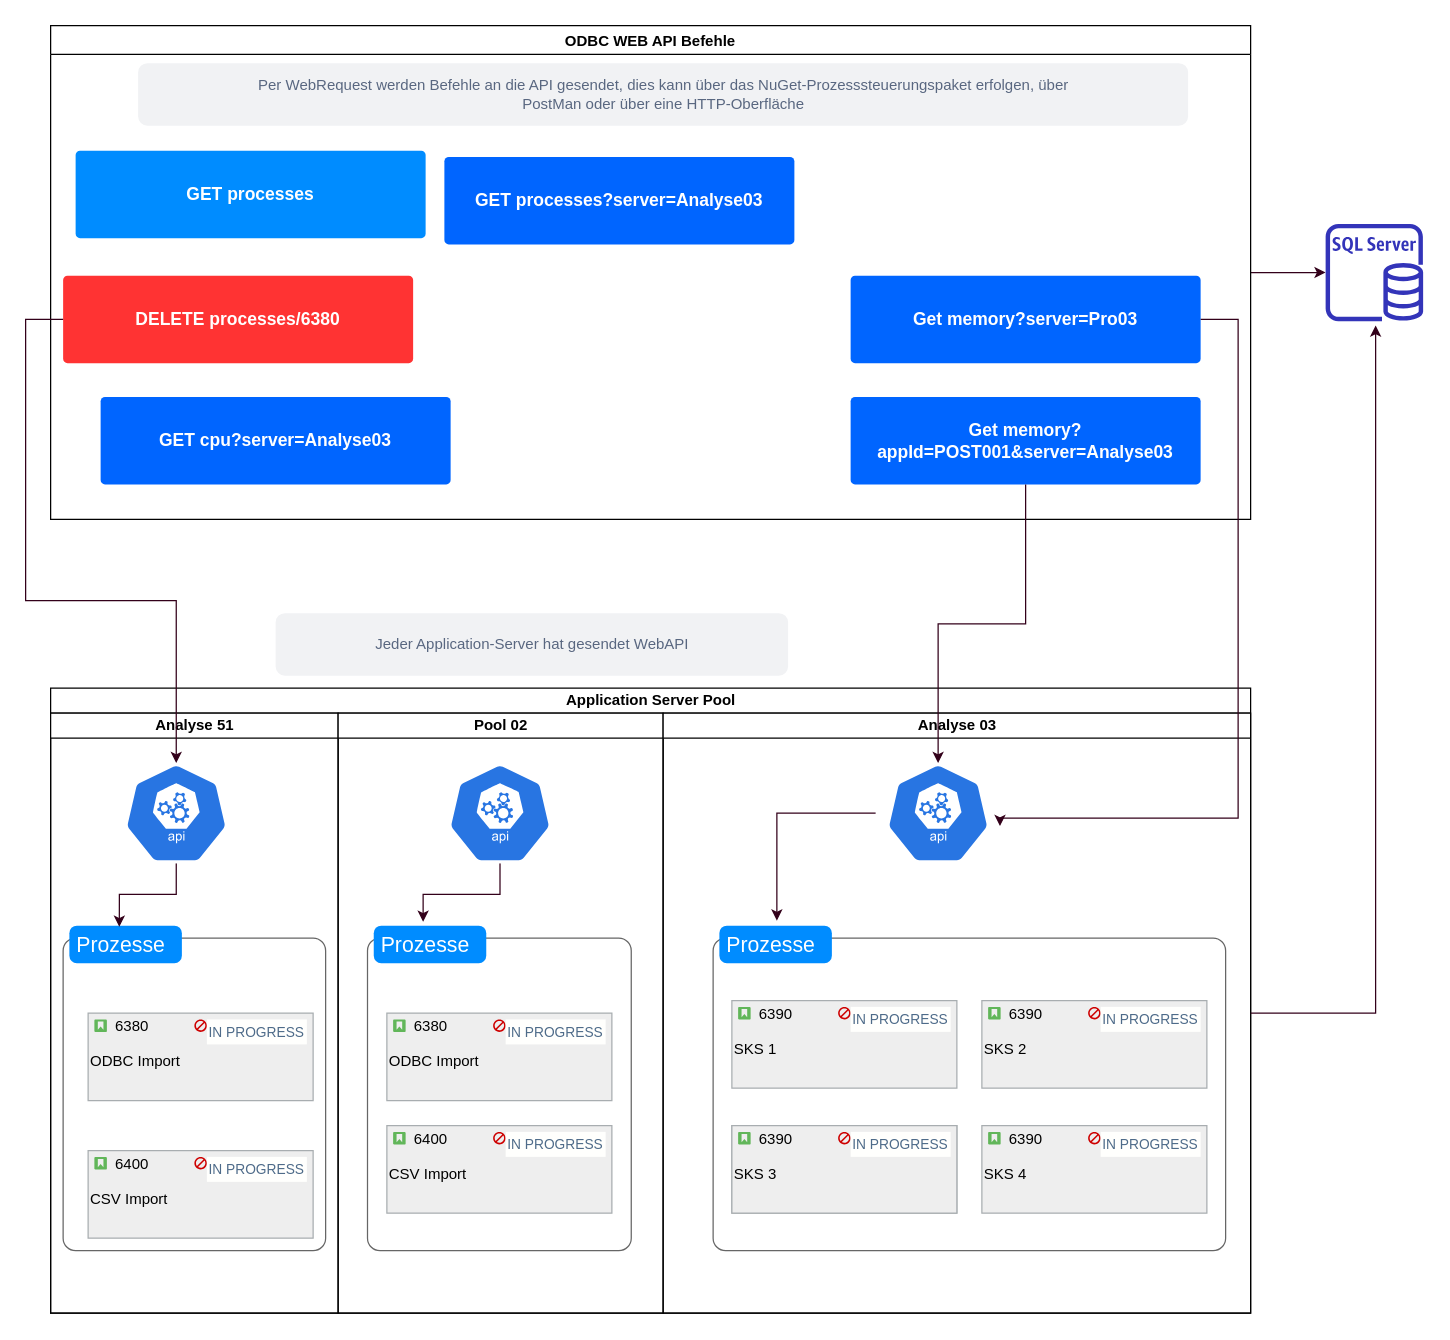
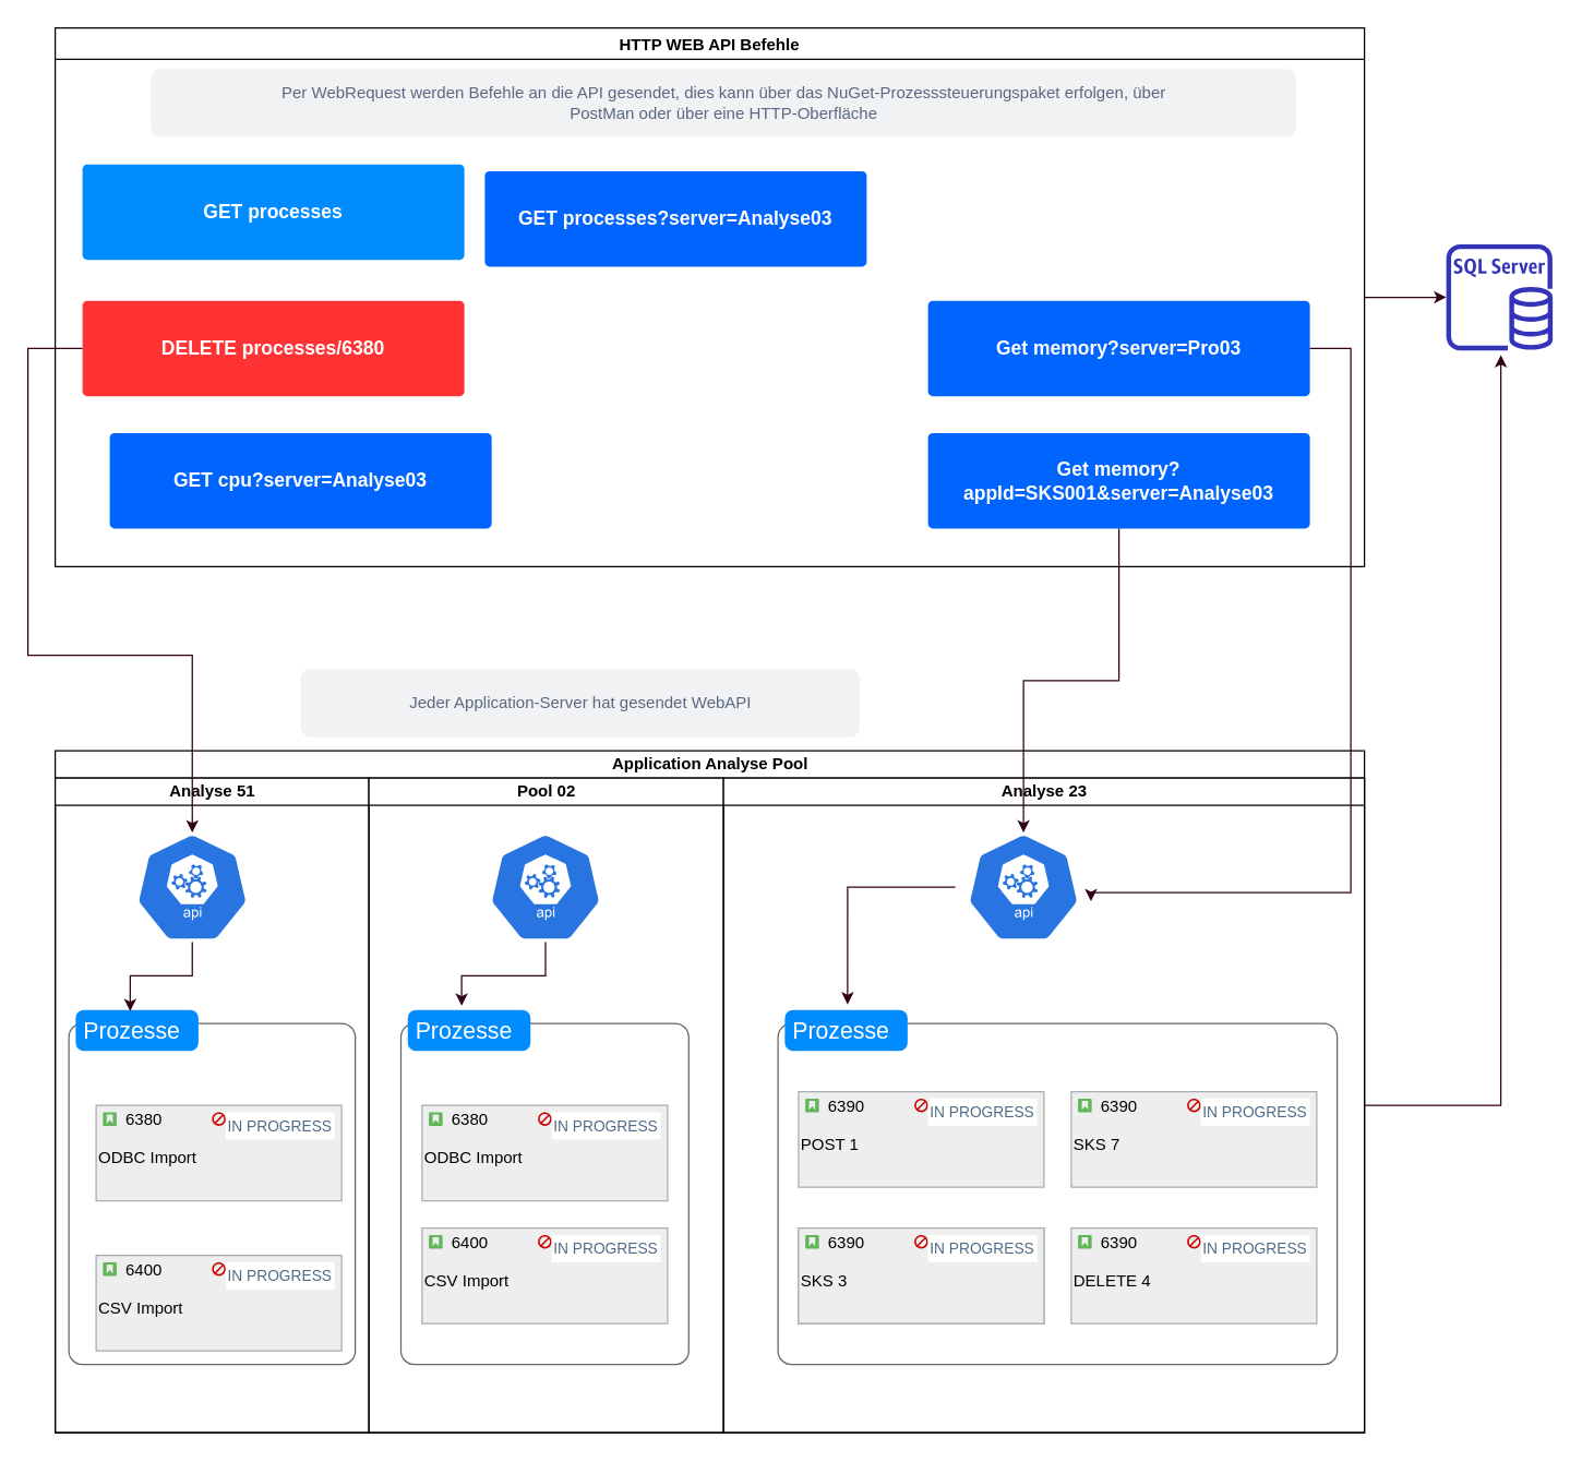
  <mxCell id="0" />
  <mxCell id="1" parent="0" />
  <mxCell id="2" value="" style="edgeStyle=orthogonalEdgeStyle;rounded=0;orthogonalLoop=1;jettySize=auto;html=1;strokeColor=#33001A;" edge="1" parent="1" source="3" target="46"><mxGeometry relative="1" as="geometry" /></mxCell>
- <mxCell id="3" value="ODBC WEB API Befehle" style="swimlane;" vertex="1" parent="1"><mxGeometry x="40" y="20" width="960" height="395" as="geometry" /></mxCell>
+ <mxCell id="3" value="HTTP WEB API Befehle" style="swimlane;" vertex="1" parent="1"><mxGeometry x="40" y="20" width="960" height="395" as="geometry" /></mxCell>
  <mxCell id="4" value="GET processes" style="rounded=1;arcSize=5;fillColor=#008cff;strokeColor=none;fontColor=#ffffff;align=center;verticalAlign=middle;whiteSpace=wrap;fontSize=14;fontStyle=1;html=1;" vertex="1" parent="3"><mxGeometry x="20" y="100" width="280" height="70" as="geometry" /></mxCell>
- <mxCell id="5" value="DELETE processes/6380" style="rounded=1;arcSize=5;fillColor=#FF3333;strokeColor=none;fontColor=#ffffff;align=center;verticalAlign=middle;whiteSpace=wrap;fontSize=14;fontStyle=1;html=1" vertex="1" parent="3"><mxGeometry x="10" y="200" width="280" height="70" as="geometry" /></mxCell>
+ <mxCell id="5" value="DELETE processes/6380" style="rounded=1;arcSize=5;fillColor=#FF3333;strokeColor=none;fontColor=#ffffff;align=center;verticalAlign=middle;whiteSpace=wrap;fontSize=14;fontStyle=1;html=1" vertex="1" parent="3"><mxGeometry x="20" y="200" width="280" height="70" as="geometry" /></mxCell>
  <mxCell id="6" value="GET processes?server=Analyse03" style="rounded=1;arcSize=5;fillColor=#0065FF;strokeColor=none;fontColor=#ffffff;align=center;verticalAlign=middle;whiteSpace=wrap;fontSize=14;fontStyle=1;html=1" vertex="1" parent="3"><mxGeometry x="315" y="105" width="280" height="70" as="geometry" /></mxCell>
  <mxCell id="7" value="POST processes?appId=SKS001&amp;amp;server=Analyse03" style="rounded=1;arcSize=5;fillColor=#ffffff;strokeColor=none;fontColor=#ffffff;align=center;verticalAlign=middle;whiteSpace=wrap;fontSize=14;fontStyle=1;html=1;" vertex="1" parent="3"><mxGeometry x="640" y="100" width="280" height="70" as="geometry" /></mxCell>
  <mxCell id="8" value="Get memory?server=Pro03" style="rounded=1;arcSize=5;fillColor=#0065FF;strokeColor=none;fontColor=#ffffff;align=center;verticalAlign=middle;whiteSpace=wrap;fontSize=14;fontStyle=1;html=1" vertex="1" parent="3"><mxGeometry x="640" y="200" width="280" height="70" as="geometry" /></mxCell>
  <mxCell id="9" value="GET cpu?server=Analyse03" style="rounded=1;arcSize=5;fillColor=#0065FF;strokeColor=none;fontColor=#ffffff;align=center;verticalAlign=middle;whiteSpace=wrap;fontSize=14;fontStyle=1;html=1" vertex="1" parent="3"><mxGeometry x="40" y="297" width="280" height="70" as="geometry" /></mxCell>
- <mxCell id="10" value="Get memory?appId=POST001&amp;amp;server=Analyse03" style="rounded=1;arcSize=5;fillColor=#0065FF;strokeColor=none;fontColor=#ffffff;align=center;verticalAlign=middle;whiteSpace=wrap;fontSize=14;fontStyle=1;html=1" vertex="1" parent="3"><mxGeometry x="640" y="297" width="280" height="70" as="geometry" /></mxCell>
+ <mxCell id="10" value="Get memory?appId=SKS001&amp;amp;server=Analyse03" style="rounded=1;arcSize=5;fillColor=#0065FF;strokeColor=none;fontColor=#ffffff;align=center;verticalAlign=middle;whiteSpace=wrap;fontSize=14;fontStyle=1;html=1" vertex="1" parent="3"><mxGeometry x="640" y="297" width="280" height="70" as="geometry" /></mxCell>
  <mxCell id="11" value="Per WebRequest werden Befehle an die API gesendet, dies kann über das NuGet-Prozesssteuerungspaket erfolgen, über &lt;br&gt;PostMan oder über eine HTTP-Oberfläche" style="rounded=1;align=center;fillColor=#F1F2F4;strokeColor=none;html=1;fontColor=#596780;fontSize=12" vertex="1" parent="3"><mxGeometry x="70" y="30" width="840" height="50" as="geometry" /></mxCell>
- <mxCell id="12" value="Application Server Pool" style="swimlane;html=1;childLayout=stackLayout;resizeParent=1;resizeParentMax=0;startSize=20;" vertex="1" parent="1"><mxGeometry x="40" y="550" width="960" height="500" as="geometry" /></mxCell>
+ <mxCell id="12" value="Application Analyse Pool" style="swimlane;html=1;childLayout=stackLayout;resizeParent=1;resizeParentMax=0;startSize=20;" vertex="1" parent="1"><mxGeometry x="40" y="550" width="960" height="500" as="geometry" /></mxCell>
  <mxCell id="13" value="Analyse 51" style="swimlane;html=1;startSize=20;" vertex="1" parent="12"><mxGeometry y="20" width="230" height="480" as="geometry" /></mxCell>
  <mxCell id="14" value="Pro" style="shape=mxgraph.mockup.containers.marginRect;rectMarginTop=10;strokeColor=#666666;strokeWidth=1;dashed=0;rounded=1;arcSize=5;recursiveResize=0;fillColor=#FFFFFF;" vertex="1" parent="13"><mxGeometry x="10" y="170" width="210" height="260" as="geometry" /></mxCell>
  <mxCell id="15" value="Prozesse" style="shape=rect;strokeColor=none;fillColor=#008cff;strokeWidth=1;dashed=0;rounded=1;arcSize=20;fontColor=#ffffff;fontSize=17;spacing=2;spacingTop=-2;align=left;autosize=1;spacingLeft=4;resizeWidth=0;resizeHeight=0;perimeter=none;" vertex="1" parent="14"><mxGeometry x="5" width="90" height="30" as="geometry" /></mxCell>
  <mxCell id="16" value="CSV Import" style="html=1;shadow=0;dashed=0;shape=mxgraph.atlassian.issue;issueType=story;issuePriority=blocker;issueStatus=inProgress;verticalAlign=top;align=left;whiteSpace=wrap;overflow=hidden;spacingTop=25;strokeColor=#A8ADB0;fillColor=#EEEEEE;fontSize=12;backgroundOutline=1;" vertex="1" parent="14"><mxGeometry x="20" y="180" width="180" height="70" as="geometry" /></mxCell>
  <mxCell id="17" value="6400" style="strokeColor=none;fillColor=none;part=1;resizable=0;align=left;autosize=1;points=[];deletable=0;connectable=0;" vertex="1" parent="16"><mxGeometry width="40" height="20" relative="1" as="geometry"><mxPoint x="20" as="offset" /></mxGeometry></mxCell>
  <mxCell id="18" value="ODBC Import" style="html=1;shadow=0;dashed=0;shape=mxgraph.atlassian.issue;issueType=story;issuePriority=blocker;issueStatus=inProgress;verticalAlign=top;align=left;whiteSpace=wrap;overflow=hidden;spacingTop=25;strokeColor=#A8ADB0;fillColor=#EEEEEE;fontSize=12;backgroundOutline=1;" vertex="1" parent="14"><mxGeometry x="20" y="70" width="180" height="70" as="geometry" /></mxCell>
  <mxCell id="19" value="6380" style="strokeColor=none;fillColor=none;part=1;resizable=0;align=left;autosize=1;points=[];deletable=0;connectable=0;" vertex="1" parent="18"><mxGeometry width="40" height="20" relative="1" as="geometry"><mxPoint x="20" as="offset" /></mxGeometry></mxCell>
  <mxCell id="20" style="edgeStyle=orthogonalEdgeStyle;rounded=0;orthogonalLoop=1;jettySize=auto;html=1;entryX=0.444;entryY=0.033;entryDx=0;entryDy=0;entryPerimeter=0;strokeColor=#33001A;" edge="1" parent="13" source="21" target="15"><mxGeometry relative="1" as="geometry" /></mxCell>
  <mxCell id="21" value="" style="html=1;dashed=0;whitespace=wrap;fillColor=#2875E2;strokeColor=#ffffff;points=[[0.005,0.63,0],[0.1,0.2,0],[0.9,0.2,0],[0.5,0,0],[0.995,0.63,0],[0.72,0.99,0],[0.5,1,0],[0.28,0.99,0]];shape=mxgraph.kubernetes.icon;prIcon=api" vertex="1" parent="13"><mxGeometry x="50.5" y="40" width="100" height="80" as="geometry" /></mxCell>
  <mxCell id="22" value="Pool 02" style="swimlane;html=1;startSize=20;" vertex="1" parent="12"><mxGeometry x="230" y="20" width="260" height="480" as="geometry" /></mxCell>
  <mxCell id="23" value="" style="shape=mxgraph.mockup.containers.marginRect;rectMarginTop=10;strokeColor=#666666;strokeWidth=1;dashed=0;rounded=1;arcSize=5;recursiveResize=0;fillColor=#FFFFFF;" vertex="1" parent="22"><mxGeometry x="23.5" y="170" width="211" height="260" as="geometry" /></mxCell>
  <mxCell id="24" value="Prozesse" style="shape=rect;strokeColor=none;fillColor=#008cff;strokeWidth=1;dashed=0;rounded=1;arcSize=20;fontColor=#ffffff;fontSize=17;spacing=2;spacingTop=-2;align=left;autosize=1;spacingLeft=4;resizeWidth=0;resizeHeight=0;perimeter=none;" vertex="1" parent="23"><mxGeometry x="5" width="90" height="30" as="geometry" /></mxCell>
  <mxCell id="25" value="CSV Import" style="html=1;shadow=0;dashed=0;shape=mxgraph.atlassian.issue;issueType=story;issuePriority=blocker;issueStatus=inProgress;verticalAlign=top;align=left;whiteSpace=wrap;overflow=hidden;spacingTop=25;strokeColor=#A8ADB0;fillColor=#EEEEEE;fontSize=12;backgroundOutline=1;" vertex="1" parent="23"><mxGeometry x="15.5" y="160" width="180" height="70" as="geometry" /></mxCell>
  <mxCell id="26" value="6400" style="strokeColor=none;fillColor=none;part=1;resizable=0;align=left;autosize=1;points=[];deletable=0;connectable=0;" vertex="1" parent="25"><mxGeometry width="40" height="20" relative="1" as="geometry"><mxPoint x="20" as="offset" /></mxGeometry></mxCell>
  <mxCell id="27" value="ODBC Import" style="html=1;shadow=0;dashed=0;shape=mxgraph.atlassian.issue;issueType=story;issuePriority=blocker;issueStatus=inProgress;verticalAlign=top;align=left;whiteSpace=wrap;overflow=hidden;spacingTop=25;strokeColor=#A8ADB0;fillColor=#EEEEEE;fontSize=12;backgroundOutline=1;" vertex="1" parent="23"><mxGeometry x="15.5" y="70" width="180" height="70" as="geometry" /></mxCell>
  <mxCell id="28" value="6380" style="strokeColor=none;fillColor=none;part=1;resizable=0;align=left;autosize=1;points=[];deletable=0;connectable=0;" vertex="1" parent="27"><mxGeometry width="40" height="20" relative="1" as="geometry"><mxPoint x="20" as="offset" /></mxGeometry></mxCell>
  <mxCell id="29" style="edgeStyle=orthogonalEdgeStyle;rounded=0;orthogonalLoop=1;jettySize=auto;html=1;entryX=0.439;entryY=-0.1;entryDx=0;entryDy=0;entryPerimeter=0;strokeColor=#33001A;" edge="1" parent="22" source="30" target="24"><mxGeometry relative="1" as="geometry" /></mxCell>
  <mxCell id="30" value="" style="html=1;dashed=0;whitespace=wrap;fillColor=#2875E2;strokeColor=#ffffff;points=[[0.005,0.63,0],[0.1,0.2,0],[0.9,0.2,0],[0.5,0,0],[0.995,0.63,0],[0.72,0.99,0],[0.5,1,0],[0.28,0.99,0]];shape=mxgraph.kubernetes.icon;prIcon=api" vertex="1" parent="22"><mxGeometry x="79" y="40" width="101" height="80" as="geometry" /></mxCell>
- <mxCell id="31" value="Analyse 03" style="swimlane;html=1;startSize=20;" vertex="1" parent="12"><mxGeometry x="490" y="20" width="470" height="480" as="geometry" /></mxCell>
+ <mxCell id="31" value="Analyse 23" style="swimlane;html=1;startSize=20;" vertex="1" parent="12"><mxGeometry x="490" y="20" width="470" height="480" as="geometry" /></mxCell>
  <mxCell id="32" style="edgeStyle=orthogonalEdgeStyle;rounded=0;orthogonalLoop=1;jettySize=auto;html=1;entryX=0.511;entryY=-0.133;entryDx=0;entryDy=0;entryPerimeter=0;strokeColor=#33001A;" edge="1" parent="31" source="33" target="35"><mxGeometry relative="1" as="geometry" /></mxCell>
  <mxCell id="33" value="" style="html=1;dashed=0;whitespace=wrap;fillColor=#2875E2;strokeColor=#ffffff;points=[[0.005,0.63,0],[0.1,0.2,0],[0.9,0.2,0],[0.5,0,0],[0.995,0.63,0],[0.72,0.99,0],[0.5,1,0],[0.28,0.99,0]];shape=mxgraph.kubernetes.icon;prIcon=api" vertex="1" parent="31"><mxGeometry x="170" y="40" width="100" height="80" as="geometry" /></mxCell>
  <mxCell id="34" value="" style="shape=mxgraph.mockup.containers.marginRect;rectMarginTop=10;strokeColor=#666666;strokeWidth=1;dashed=0;rounded=1;arcSize=5;recursiveResize=0;fillColor=#FFFFFF;" vertex="1" parent="31"><mxGeometry x="40" y="170" width="410" height="260" as="geometry" /></mxCell>
  <mxCell id="35" value="Prozesse" style="shape=rect;strokeColor=none;fillColor=#008cff;strokeWidth=1;dashed=0;rounded=1;arcSize=20;fontColor=#ffffff;fontSize=17;spacing=2;spacingTop=-2;align=left;autosize=1;spacingLeft=4;resizeWidth=0;resizeHeight=0;perimeter=none;" vertex="1" parent="34"><mxGeometry x="5" width="90" height="30" as="geometry" /></mxCell>
- <mxCell id="36" value="SKS 1" style="html=1;shadow=0;dashed=0;shape=mxgraph.atlassian.issue;issueType=story;issuePriority=blocker;issueStatus=inProgress;verticalAlign=top;align=left;whiteSpace=wrap;overflow=hidden;spacingTop=25;strokeColor=#A8ADB0;fillColor=#EEEEEE;fontSize=12;backgroundOutline=1;" vertex="1" parent="34"><mxGeometry x="15" y="60" width="180" height="70" as="geometry" /></mxCell>
+ <mxCell id="36" value="POST 1" style="html=1;shadow=0;dashed=0;shape=mxgraph.atlassian.issue;issueType=story;issuePriority=blocker;issueStatus=inProgress;verticalAlign=top;align=left;whiteSpace=wrap;overflow=hidden;spacingTop=25;strokeColor=#A8ADB0;fillColor=#EEEEEE;fontSize=12;backgroundOutline=1;" vertex="1" parent="34"><mxGeometry x="15" y="60" width="180" height="70" as="geometry" /></mxCell>
  <mxCell id="37" value="6390" style="strokeColor=none;fillColor=none;part=1;resizable=0;align=left;autosize=1;points=[];deletable=0;connectable=0;" vertex="1" parent="36"><mxGeometry width="40" height="20" relative="1" as="geometry"><mxPoint x="20" as="offset" /></mxGeometry></mxCell>
  <mxCell id="38" value="&lt;div&gt;SKS 3&lt;/div&gt;&lt;div&gt;&lt;br&gt;&lt;/div&gt;" style="html=1;shadow=0;dashed=0;shape=mxgraph.atlassian.issue;issueType=story;issuePriority=blocker;issueStatus=inProgress;verticalAlign=top;align=left;whiteSpace=wrap;overflow=hidden;spacingTop=25;strokeColor=#A8ADB0;fillColor=#EEEEEE;fontSize=12;backgroundOutline=1;" vertex="1" parent="34"><mxGeometry x="15" y="160" width="180" height="70" as="geometry" /></mxCell>
  <mxCell id="39" value="6390" style="strokeColor=none;fillColor=none;part=1;resizable=0;align=left;autosize=1;points=[];deletable=0;connectable=0;" vertex="1" parent="38"><mxGeometry width="40" height="20" relative="1" as="geometry"><mxPoint x="20" as="offset" /></mxGeometry></mxCell>
  <mxCell id="40" value="&lt;div&gt;SKS 3&lt;/div&gt;&lt;div&gt;&lt;br&gt;&lt;/div&gt;" style="html=1;shadow=0;dashed=0;shape=mxgraph.atlassian.issue;issueType=story;issuePriority=blocker;issueStatus=inProgress;verticalAlign=top;align=left;whiteSpace=wrap;overflow=hidden;spacingTop=25;strokeColor=#A8ADB0;fillColor=#EEEEEE;fontSize=12;backgroundOutline=1;" vertex="1" parent="38"><mxGeometry width="180" height="70" as="geometry" /></mxCell>
  <mxCell id="41" value="6390" style="strokeColor=none;fillColor=none;part=1;resizable=0;align=left;autosize=1;points=[];deletable=0;connectable=0;" vertex="1" parent="40"><mxGeometry width="40" height="20" relative="1" as="geometry"><mxPoint x="20" as="offset" /></mxGeometry></mxCell>
- <mxCell id="42" value="SKS 4" style="html=1;shadow=0;dashed=0;shape=mxgraph.atlassian.issue;issueType=story;issuePriority=blocker;issueStatus=inProgress;verticalAlign=top;align=left;whiteSpace=wrap;overflow=hidden;spacingTop=25;strokeColor=#A8ADB0;fillColor=#EEEEEE;fontSize=12;backgroundOutline=1;" vertex="1" parent="34"><mxGeometry x="215" y="160" width="180" height="70" as="geometry" /></mxCell>
+ <mxCell id="42" value="DELETE 4" style="html=1;shadow=0;dashed=0;shape=mxgraph.atlassian.issue;issueType=story;issuePriority=blocker;issueStatus=inProgress;verticalAlign=top;align=left;whiteSpace=wrap;overflow=hidden;spacingTop=25;strokeColor=#A8ADB0;fillColor=#EEEEEE;fontSize=12;backgroundOutline=1;" vertex="1" parent="34"><mxGeometry x="215" y="160" width="180" height="70" as="geometry" /></mxCell>
  <mxCell id="43" value="6390" style="strokeColor=none;fillColor=none;part=1;resizable=0;align=left;autosize=1;points=[];deletable=0;connectable=0;" vertex="1" parent="42"><mxGeometry width="40" height="20" relative="1" as="geometry"><mxPoint x="20" as="offset" /></mxGeometry></mxCell>
- <mxCell id="44" value="SKS 2" style="html=1;shadow=0;dashed=0;shape=mxgraph.atlassian.issue;issueType=story;issuePriority=blocker;issueStatus=inProgress;verticalAlign=top;align=left;whiteSpace=wrap;overflow=hidden;spacingTop=25;strokeColor=#A8ADB0;fillColor=#EEEEEE;fontSize=12;backgroundOutline=1;" vertex="1" parent="34"><mxGeometry x="215" y="60" width="180" height="70" as="geometry" /></mxCell>
+ <mxCell id="44" value="SKS 7" style="html=1;shadow=0;dashed=0;shape=mxgraph.atlassian.issue;issueType=story;issuePriority=blocker;issueStatus=inProgress;verticalAlign=top;align=left;whiteSpace=wrap;overflow=hidden;spacingTop=25;strokeColor=#A8ADB0;fillColor=#EEEEEE;fontSize=12;backgroundOutline=1;" vertex="1" parent="34"><mxGeometry x="215" y="60" width="180" height="70" as="geometry" /></mxCell>
  <mxCell id="45" value="6390" style="strokeColor=none;fillColor=none;part=1;resizable=0;align=left;autosize=1;points=[];deletable=0;connectable=0;" vertex="1" parent="44"><mxGeometry width="40" height="20" relative="1" as="geometry"><mxPoint x="20" as="offset" /></mxGeometry></mxCell>
  <mxCell id="46" value="" style="outlineConnect=0;fontColor=#232F3E;gradientColor=none;fillColor=#3334B9;strokeColor=none;dashed=0;verticalLabelPosition=bottom;verticalAlign=top;align=center;html=1;fontSize=12;fontStyle=0;aspect=fixed;pointerEvents=1;shape=mxgraph.aws4.rds_sql_server_instance;" vertex="1" parent="1"><mxGeometry x="1060" y="178.5" width="78" height="78" as="geometry" /></mxCell>
  <mxCell id="47" style="edgeStyle=orthogonalEdgeStyle;rounded=0;orthogonalLoop=1;jettySize=auto;html=1;entryX=0.5;entryY=0;entryDx=0;entryDy=0;entryPerimeter=0;strokeColor=#33001A;" edge="1" parent="1" source="5" target="21"><mxGeometry relative="1" as="geometry"><Array as="points"><mxPoint x="20" y="255" /><mxPoint x="20" y="480" /><mxPoint x="141" y="480" /></Array></mxGeometry></mxCell>
  <mxCell id="48" style="edgeStyle=orthogonalEdgeStyle;rounded=0;orthogonalLoop=1;jettySize=auto;html=1;entryX=0.5;entryY=0;entryDx=0;entryDy=0;entryPerimeter=0;strokeColor=#33001A;" edge="1" parent="1" source="10" target="33"><mxGeometry relative="1" as="geometry" /></mxCell>
  <mxCell id="49" style="edgeStyle=orthogonalEdgeStyle;rounded=0;orthogonalLoop=1;jettySize=auto;html=1;entryX=0.995;entryY=0.63;entryDx=0;entryDy=0;entryPerimeter=0;strokeColor=#33001A;" edge="1" parent="1" source="8" target="33"><mxGeometry relative="1" as="geometry"><Array as="points"><mxPoint x="990" y="255" /><mxPoint x="990" y="654" /></Array></mxGeometry></mxCell>
  <mxCell id="50" style="edgeStyle=orthogonalEdgeStyle;rounded=0;orthogonalLoop=1;jettySize=auto;html=1;entryX=0.513;entryY=1.045;entryDx=0;entryDy=0;entryPerimeter=0;strokeColor=#33001A;" edge="1" parent="1" source="31" target="46"><mxGeometry relative="1" as="geometry" /></mxCell>
  <mxCell id="51" value="Jeder Application-Server hat gesendet WebAPI" style="rounded=1;align=center;fillColor=#F1F2F4;strokeColor=none;html=1;fontColor=#596780;fontSize=12" vertex="1" parent="1"><mxGeometry x="220" y="490" width="410" height="50" as="geometry" /></mxCell>
